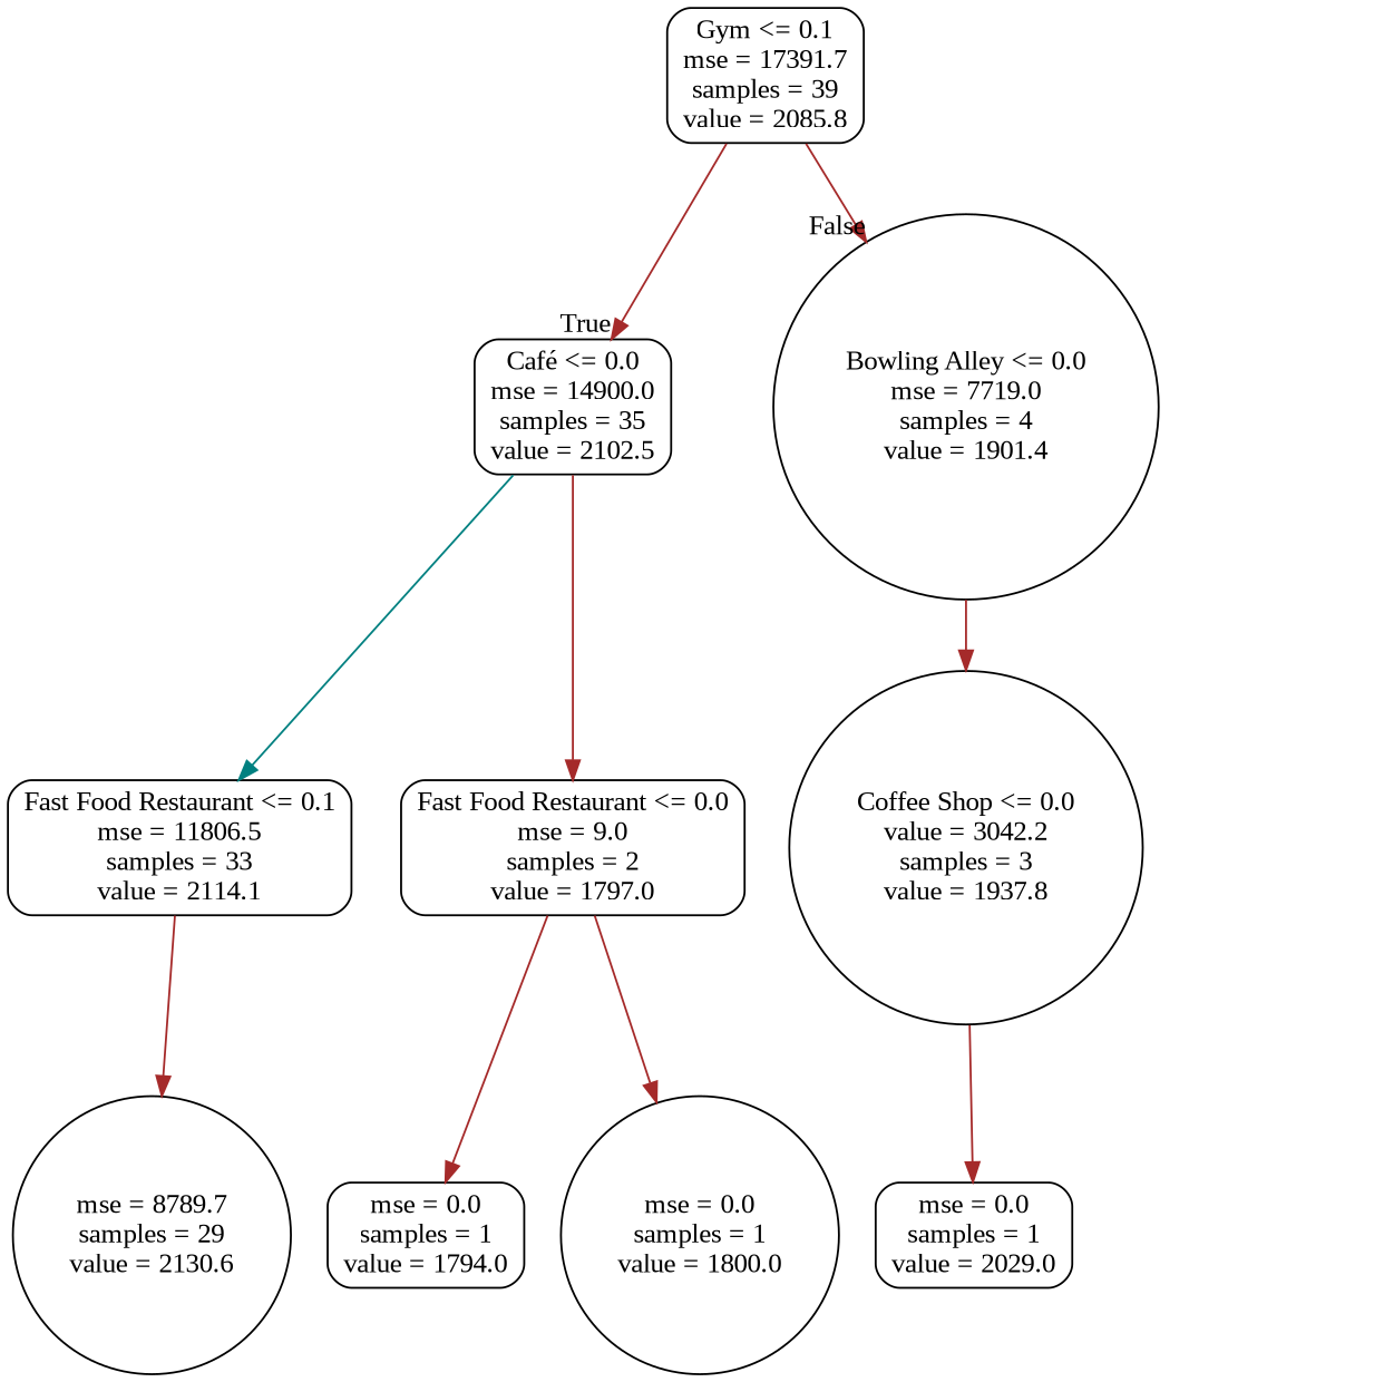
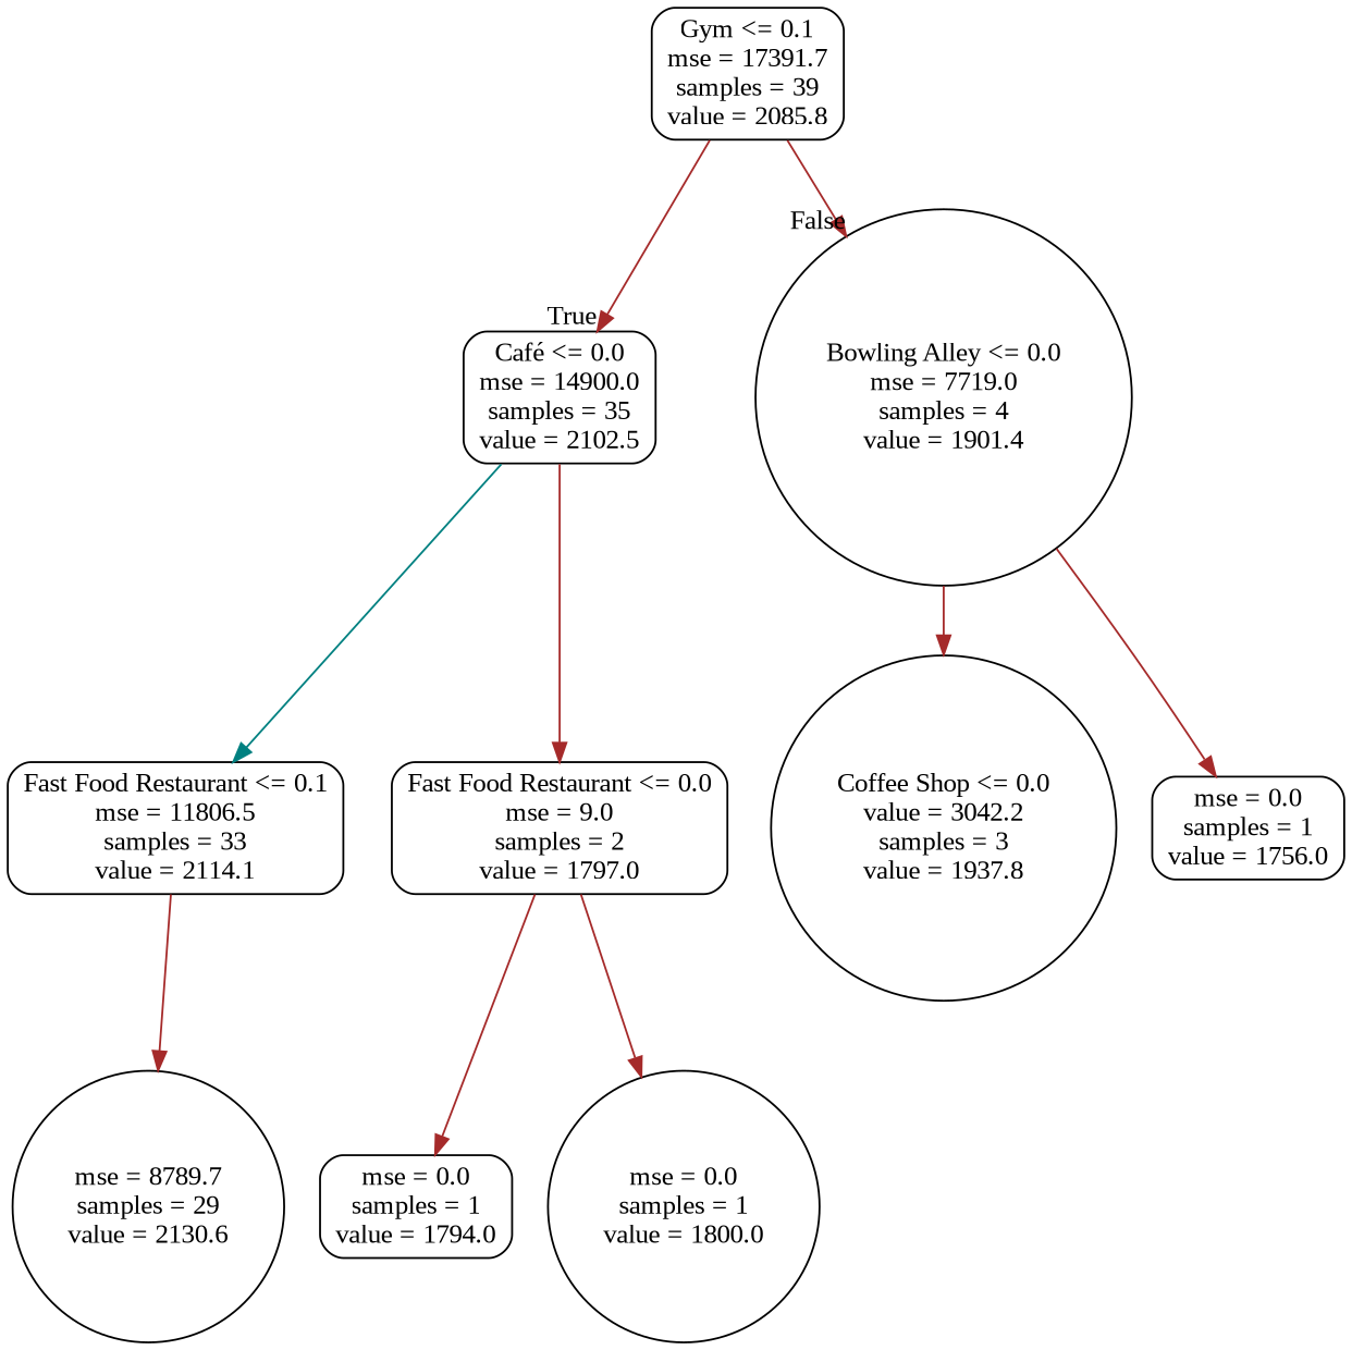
  digraph {
    fontname="Liberation Serif"
    node [color=black fontname="Liberation Serif" shape=box style=rounded]
    edge [color=brown fontname="Liberation Serif"]
    n1 [label="Gym <= 0.1\nmse = 17391.7\nsamples = 39\nvalue = 2085.8"]
    n2 [label="Café <= 0.0\nmse = 14900.0\nsamples = 35\nvalue = 2102.5"]
    n3 [label="Bowling Alley <= 0.0\nmse = 7719.0\nsamples = 4\nvalue = 1901.4" shape=circle]
    n4 [label="Fast Food Restaurant <= 0.1\nmse = 11806.5\nsamples = 33\nvalue = 2114.1"]
    n5 [label="Fast Food Restaurant <= 0.0\nmse = 9.0\nsamples = 2\nvalue = 1797.0"]
    n6 [label="Coffee Shop <= 0.0\nvalue = 3042.2\nsamples = 3\nvalue = 1937.8" shape=circle]
+   n7 [label="mse = 0.0\nsamples = 1\nvalue = 1756.0"]
    n8 [label="mse = 8789.7\nsamples = 29\nvalue = 2130.6" shape=circle]
    n9 [label="mse = 0.0\nsamples = 1\nvalue = 1794.0"]
    n10 [label="mse = 0.0\nsamples = 1\nvalue = 1800.0" shape=circle]
-   n11 [label="mse = 0.0\nsamples = 1\nvalue = 2029.0"]
    n1 -> n2 [headlabel=True labelangle=45 labeldistance=2.5]
    n1 -> n3 [headlabel=False labelangle=-45 labeldistance=2.5]
    n2 -> n4 [color=teal]
    n2 -> n5
    n3 -> n6
+   n3 -> n7
    n4 -> n8
    n5 -> n9
    n5 -> n10
-   n6 -> n11
  }
